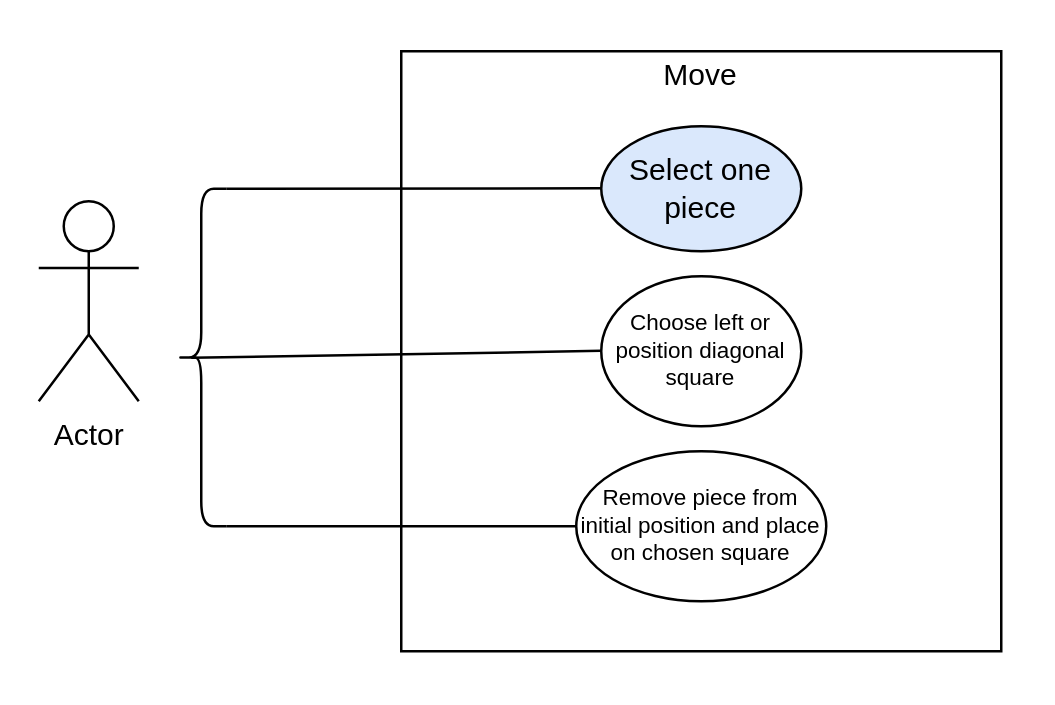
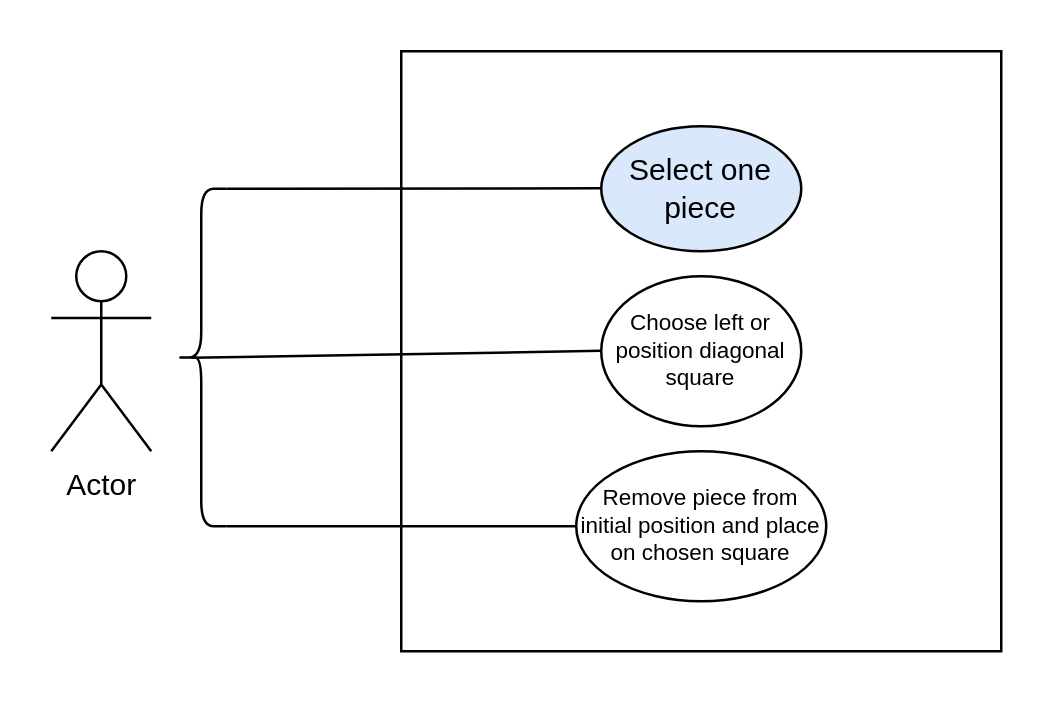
  <mxCell id="0" />
  <mxCell id="1" parent="0" />
- <mxCell id="2" value="Actor" style="shape=umlActor;verticalLabelPosition=bottom;verticalAlign=top;html=1;outlineConnect=0;" vertex="1" parent="1"><mxGeometry x="15" y="80" width="40" height="80" as="geometry" /></mxCell>
+ <mxCell id="2" value="Actor" style="shape=umlActor;verticalLabelPosition=bottom;verticalAlign=top;html=1;outlineConnect=0;" vertex="1" parent="1"><mxGeometry x="20" y="100" width="40" height="80" as="geometry" /></mxCell>
  <mxCell id="3" value="" style="whiteSpace=wrap;html=1;aspect=fixed;" vertex="1" parent="1"><mxGeometry x="160" y="20" width="240" height="240" as="geometry" /></mxCell>
- <mxCell id="4" value="Move" style="text;html=1;strokeColor=none;fillColor=none;align=center;verticalAlign=middle;whiteSpace=wrap;rounded=0;" vertex="1" parent="1"><mxGeometry x="260" y="20" width="40" height="20" as="geometry" /></mxCell>
  <mxCell id="5" value="Select one piece" style="ellipse;whiteSpace=wrap;html=1;fillColor=#dae8fc;" vertex="1" parent="1"><mxGeometry x="240" y="50" width="80" height="50" as="geometry" /></mxCell>
  <mxCell id="6" value="Choose left or position diagonal square" style="ellipse;whiteSpace=wrap;html=1;fontSize=9;" vertex="1" parent="1"><mxGeometry x="240" y="110" width="80" height="60" as="geometry" /></mxCell>
  <mxCell id="7" value="Remove piece from initial position and place on chosen square" style="ellipse;whiteSpace=wrap;html=1;fontSize=9;" vertex="1" parent="1"><mxGeometry x="230" y="180" width="100" height="60" as="geometry" /></mxCell>
  <mxCell id="8" value="" style="shape=curlyBracket;whiteSpace=wrap;html=1;rounded=1;fontSize=9;" vertex="1" parent="1"><mxGeometry x="70" y="75" width="20" height="135" as="geometry" /></mxCell>
  <mxCell id="9" value="" style="endArrow=none;html=1;fontSize=9;" edge="1" parent="1"><mxGeometry width="50" height="50" relative="1" as="geometry"><mxPoint x="90" y="210" as="sourcePoint" /><mxPoint x="230" y="210" as="targetPoint" /></mxGeometry></mxCell>
  <mxCell id="10" value="" style="endArrow=none;html=1;fontSize=9;" edge="1" parent="1"><mxGeometry width="50" height="50" relative="1" as="geometry"><mxPoint x="90" y="75" as="sourcePoint" /><mxPoint x="240" y="74.83" as="targetPoint" /></mxGeometry></mxCell>
  <mxCell id="11" value="" style="endArrow=none;html=1;fontSize=9;exitX=0.3;exitY=0.501;exitDx=0;exitDy=0;exitPerimeter=0;" edge="1" parent="1" source="8"><mxGeometry width="50" height="50" relative="1" as="geometry"><mxPoint x="90" y="140" as="sourcePoint" /><mxPoint x="240" y="139.83" as="targetPoint" /></mxGeometry></mxCell>
